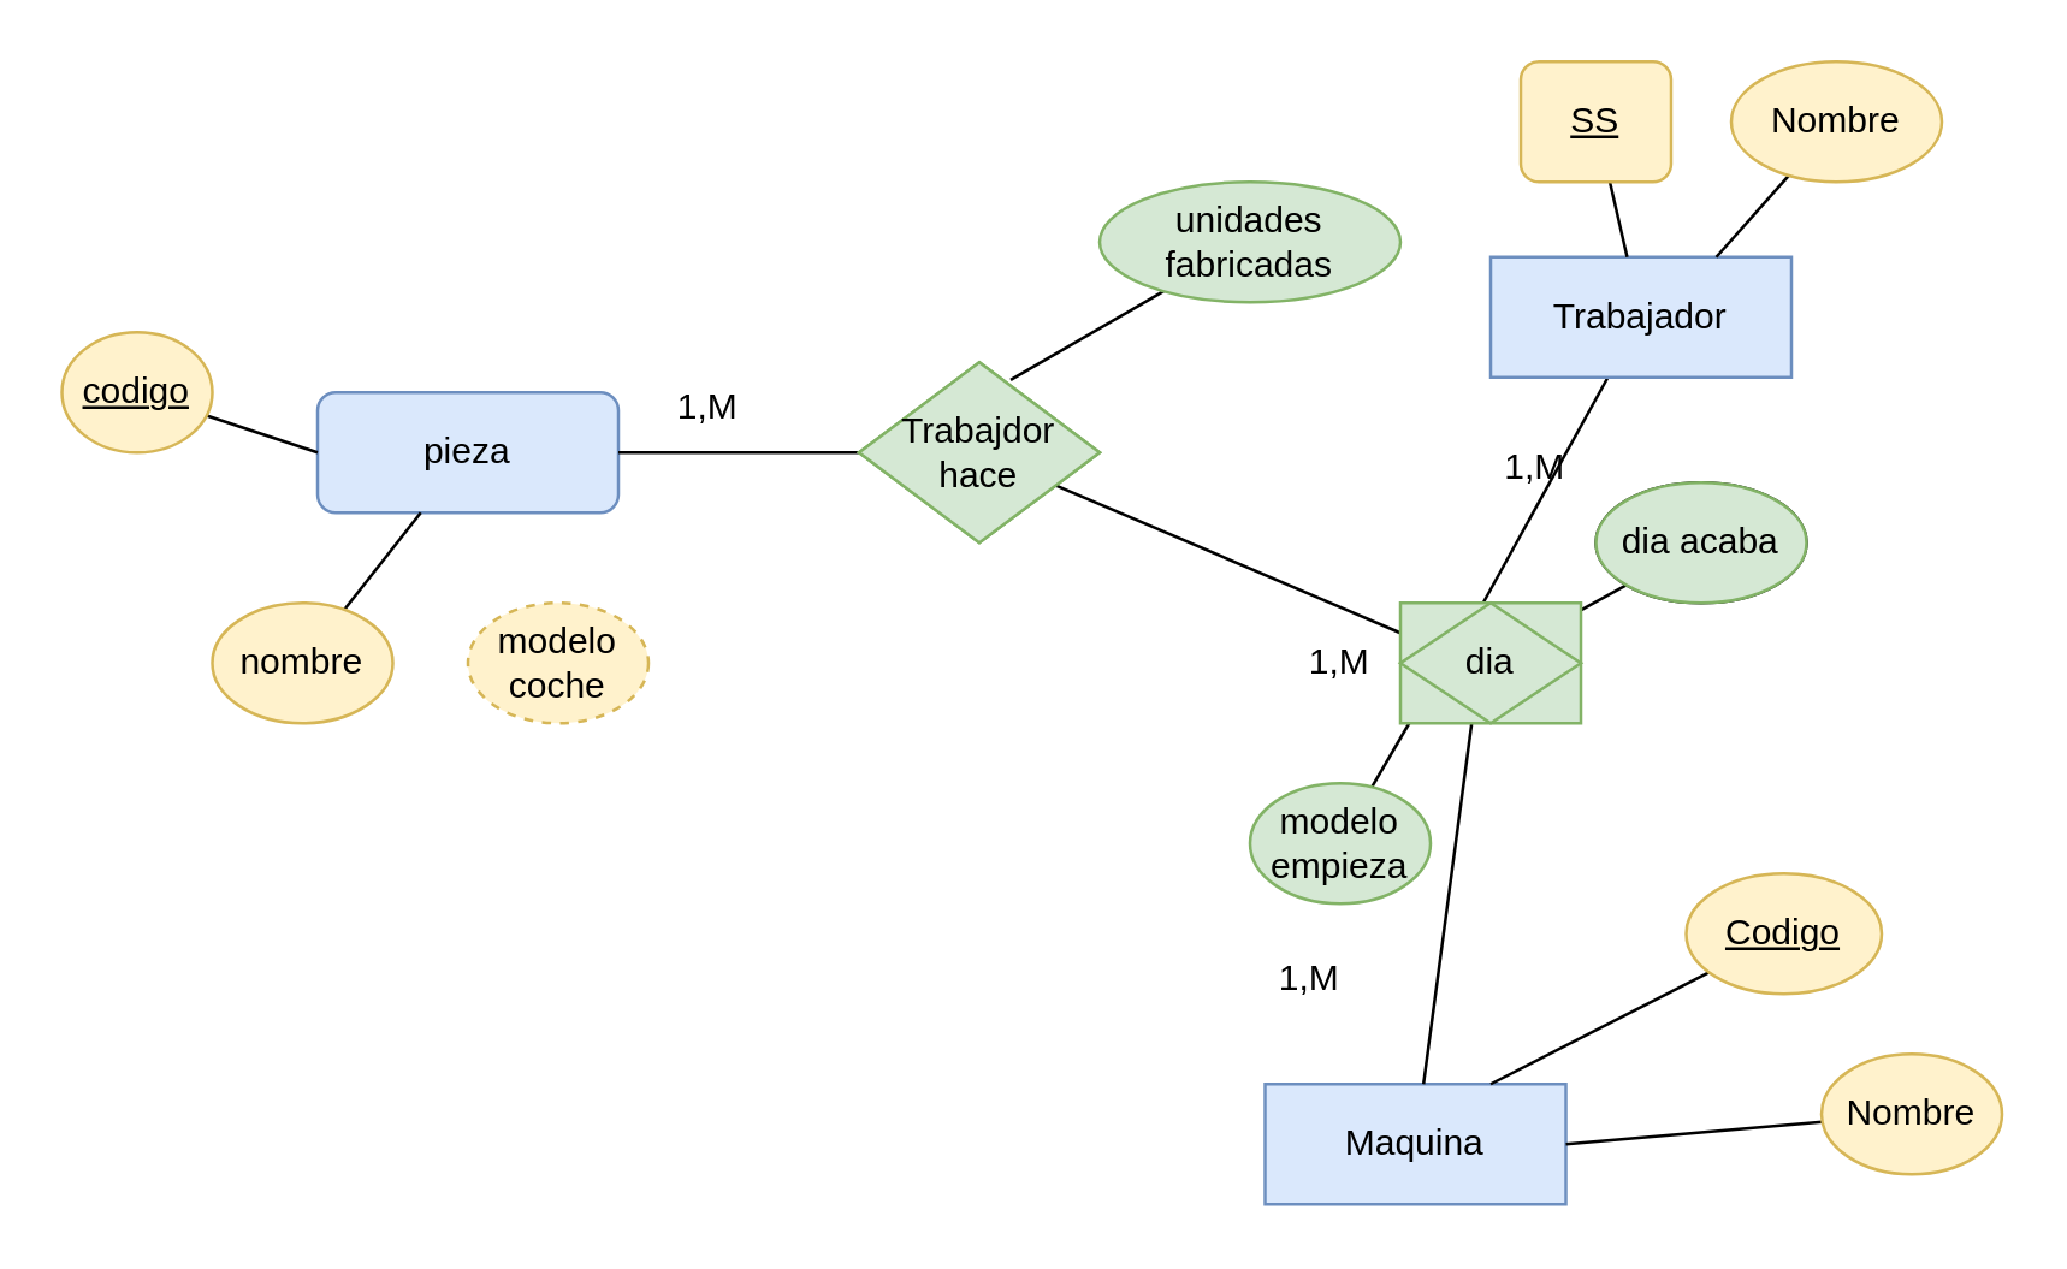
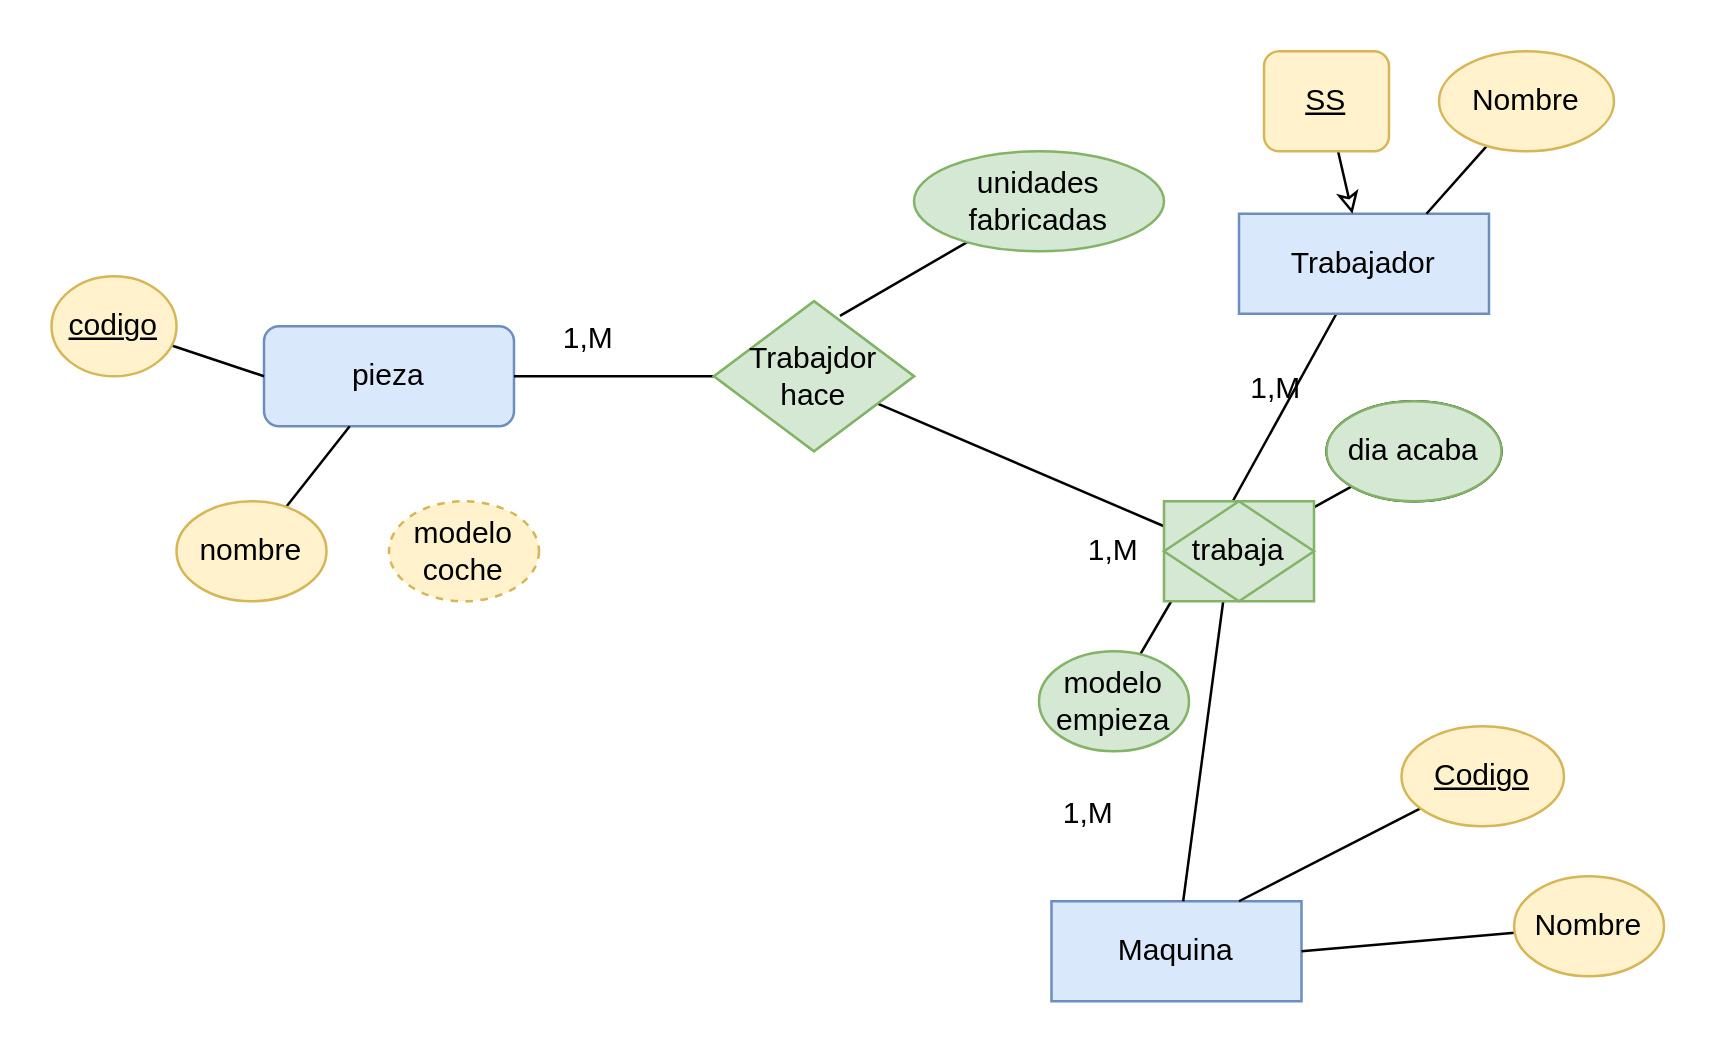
  <mxCell id="0" />
  <mxCell id="1" parent="0" />
  <mxCell id="2" value="pieza" style="whiteSpace=wrap;html=1;align=center;fillColor=#dae8fc;strokeColor=#6c8ebf;rounded=1;" parent="1" vertex="1"><mxGeometry x="105" y="130" width="100" height="40" as="geometry" /></mxCell>
  <mxCell id="3" style="edgeStyle=none;rounded=0;orthogonalLoop=1;jettySize=auto;html=1;endArrow=none;endFill=0;" parent="1" source="4" target="2" edge="1"><mxGeometry relative="1" as="geometry" /></mxCell>
  <mxCell id="4" value="nombre" style="ellipse;whiteSpace=wrap;html=1;align=center;fillColor=#fff2cc;strokeColor=#d6b656;" parent="1" vertex="1"><mxGeometry x="70" y="200" width="60" height="40" as="geometry" /></mxCell>
  <mxCell id="5" style="edgeStyle=none;rounded=0;orthogonalLoop=1;jettySize=auto;html=1;entryX=0;entryY=0.5;entryDx=0;entryDy=0;endArrow=none;endFill=0;" parent="1" source="6" target="2" edge="1"><mxGeometry relative="1" as="geometry" /></mxCell>
  <mxCell id="6" value="codigo" style="ellipse;whiteSpace=wrap;html=1;align=center;fontStyle=4;fillColor=#fff2cc;strokeColor=#d6b656;" parent="1" vertex="1"><mxGeometry x="20" y="110" width="50" height="40" as="geometry" /></mxCell>
  <mxCell id="7" value="modelo coche" style="ellipse;whiteSpace=wrap;html=1;align=center;fillColor=#fff2cc;strokeColor=#d6b656;dashed=1;" parent="1" vertex="1"><mxGeometry x="155" y="200" width="60" height="40" as="geometry" /></mxCell>
  <mxCell id="8" style="edgeStyle=none;rounded=0;orthogonalLoop=1;jettySize=auto;html=1;entryX=0.5;entryY=0;entryDx=0;entryDy=0;endArrow=none;endFill=0;" parent="1" source="9" edge="1"><mxGeometry relative="1" as="geometry"><mxPoint x="492.5" y="200" as="targetPoint" /></mxGeometry></mxCell>
  <mxCell id="9" value="Trabajador" style="whiteSpace=wrap;html=1;align=center;fillColor=#dae8fc;strokeColor=#6c8ebf;" parent="1" vertex="1"><mxGeometry x="495" y="85" width="100" height="40" as="geometry" /></mxCell>
  <mxCell id="10" style="edgeStyle=none;rounded=0;orthogonalLoop=1;jettySize=auto;html=1;entryX=1;entryY=1;entryDx=0;entryDy=0;endArrow=none;endFill=0;" parent="1" edge="1"><mxGeometry relative="1" as="geometry"><mxPoint x="653.284" y="314.142" as="sourcePoint" /><mxPoint x="653.284" y="314.142" as="targetPoint" /></mxGeometry></mxCell>
  <mxCell id="11" style="edgeStyle=none;rounded=0;orthogonalLoop=1;jettySize=auto;html=1;exitX=1;exitY=1;exitDx=0;exitDy=0;endArrow=none;endFill=0;" parent="1" edge="1"><mxGeometry relative="1" as="geometry"><mxPoint x="653.284" y="314.142" as="sourcePoint" /><mxPoint x="653.284" y="314.142" as="targetPoint" /></mxGeometry></mxCell>
  <mxCell id="12" style="edgeStyle=none;rounded=0;orthogonalLoop=1;jettySize=auto;html=1;entryX=1;entryY=0.5;entryDx=0;entryDy=0;endArrow=none;endFill=0;" parent="1" source="13" target="2" edge="1"><mxGeometry relative="1" as="geometry" /></mxCell>
  <mxCell id="13" value="Trabajdor hace" style="shape=rhombus;perimeter=rhombusPerimeter;whiteSpace=wrap;html=1;align=center;fillColor=#d5e8d4;strokeColor=#82b366;" parent="1" vertex="1"><mxGeometry x="285" y="120" width="80" height="60" as="geometry" /></mxCell>
  <mxCell id="14" style="edgeStyle=none;rounded=0;orthogonalLoop=1;jettySize=auto;html=1;entryX=0.75;entryY=0;entryDx=0;entryDy=0;endArrow=none;endFill=0;" parent="1" source="15" target="9" edge="1"><mxGeometry relative="1" as="geometry" /></mxCell>
  <mxCell id="15" value="Nombre" style="ellipse;whiteSpace=wrap;html=1;align=center;fillColor=#fff2cc;strokeColor=#d6b656;" parent="1" vertex="1"><mxGeometry x="575" y="20" width="70" height="40" as="geometry" /></mxCell>
- <mxCell id="16" style="edgeStyle=none;rounded=0;orthogonalLoop=1;jettySize=auto;html=1;endArrow=none;endFill=0;" parent="1" source="17" target="9" edge="1"><mxGeometry relative="1" as="geometry" /></mxCell>
+ <mxCell id="16" style="edgeStyle=none;rounded=0;orthogonalLoop=1;jettySize=auto;html=1;endArrow=classic;endFill=0;" parent="1" source="17" target="9" edge="1"><mxGeometry relative="1" as="geometry" /></mxCell>
  <mxCell id="17" value="SS" style="whiteSpace=wrap;html=1;align=center;fontStyle=4;fillColor=#fff2cc;strokeColor=#d6b656;rounded=1;" parent="1" vertex="1"><mxGeometry x="505" y="20" width="50" height="40" as="geometry" /></mxCell>
  <mxCell id="18" value="Maquina" style="whiteSpace=wrap;html=1;align=center;fillColor=#dae8fc;strokeColor=#6c8ebf;" parent="1" vertex="1"><mxGeometry x="420" y="360" width="100" height="40" as="geometry" /></mxCell>
  <mxCell id="19" style="edgeStyle=none;rounded=0;orthogonalLoop=1;jettySize=auto;html=1;entryX=0.75;entryY=0;entryDx=0;entryDy=0;endArrow=none;endFill=0;" parent="1" source="20" target="18" edge="1"><mxGeometry relative="1" as="geometry" /></mxCell>
  <mxCell id="20" value="Codigo" style="ellipse;whiteSpace=wrap;html=1;align=center;fontStyle=4;fillColor=#fff2cc;strokeColor=#d6b656;" parent="1" vertex="1"><mxGeometry x="560" y="290" width="65" height="40" as="geometry" /></mxCell>
  <mxCell id="21" style="edgeStyle=none;rounded=0;orthogonalLoop=1;jettySize=auto;html=1;entryX=1;entryY=0.5;entryDx=0;entryDy=0;endArrow=none;endFill=0;" parent="1" source="22" target="18" edge="1"><mxGeometry relative="1" as="geometry" /></mxCell>
  <mxCell id="22" value="Nombre" style="ellipse;whiteSpace=wrap;html=1;align=center;fillColor=#fff2cc;strokeColor=#d6b656;" parent="1" vertex="1"><mxGeometry x="605" y="350" width="60" height="40" as="geometry" /></mxCell>
  <mxCell id="23" style="edgeStyle=none;rounded=0;orthogonalLoop=1;jettySize=auto;html=1;entryX=0;entryY=1;entryDx=0;entryDy=0;endArrow=none;endFill=0;" parent="1" source="24" edge="1"><mxGeometry relative="1" as="geometry"><mxPoint x="473.75" y="230" as="targetPoint" /></mxGeometry></mxCell>
  <mxCell id="24" value="modelo empieza" style="ellipse;whiteSpace=wrap;html=1;align=center;fillColor=#d5e8d4;strokeColor=#82b366;" parent="1" vertex="1"><mxGeometry x="415" y="260" width="60" height="40" as="geometry" /></mxCell>
  <mxCell id="25" value="dia acaba" style="ellipse;whiteSpace=wrap;html=1;align=center;" parent="1" vertex="1"><mxGeometry x="530" y="160" width="70" height="40" as="geometry" /></mxCell>
  <mxCell id="26" style="edgeStyle=none;rounded=0;orthogonalLoop=1;jettySize=auto;html=1;entryX=0;entryY=0.25;entryDx=0;entryDy=0;endArrow=none;endFill=0;" parent="1" source="27" target="31" edge="1"><mxGeometry relative="1" as="geometry" /></mxCell>
  <mxCell id="27" value="Trabajdor hace" style="shape=rhombus;perimeter=rhombusPerimeter;whiteSpace=wrap;html=1;align=center;fillColor=#d5e8d4;strokeColor=#82b366;" parent="1" vertex="1"><mxGeometry x="285" y="120" width="80" height="60" as="geometry" /></mxCell>
  <mxCell id="28" style="edgeStyle=none;rounded=0;orthogonalLoop=1;jettySize=auto;html=1;entryX=1;entryY=0;entryDx=0;entryDy=0;endArrow=none;endFill=0;" parent="1" source="29" edge="1"><mxGeometry relative="1" as="geometry"><mxPoint x="511.25" y="210" as="targetPoint" /></mxGeometry></mxCell>
  <mxCell id="29" value="dia acaba" style="ellipse;whiteSpace=wrap;html=1;align=center;fillColor=#d5e8d4;strokeColor=#82b366;" parent="1" vertex="1"><mxGeometry x="530" y="160" width="70" height="40" as="geometry" /></mxCell>
  <mxCell id="30" style="edgeStyle=none;rounded=0;orthogonalLoop=1;jettySize=auto;html=1;endArrow=none;endFill=0;" parent="1" target="18" edge="1"><mxGeometry relative="1" as="geometry"><mxPoint x="488.944" y="238.103" as="sourcePoint" /></mxGeometry></mxCell>
- <mxCell id="31" value="dia" style="shape=associativeEntity;whiteSpace=wrap;html=1;align=center;fillColor=#d5e8d4;strokeColor=#82b366;" parent="1" vertex="1"><mxGeometry x="465" y="200" width="60" height="40" as="geometry" /></mxCell>
+ <mxCell id="31" value="trabaja" style="shape=associativeEntity;whiteSpace=wrap;html=1;align=center;fillColor=#d5e8d4;strokeColor=#82b366;" parent="1" vertex="1"><mxGeometry x="465" y="200" width="60" height="40" as="geometry" /></mxCell>
  <mxCell id="32" value="1,M" style="text;html=1;strokeColor=none;fillColor=none;align=center;verticalAlign=middle;whiteSpace=wrap;rounded=0;" parent="1" vertex="1"><mxGeometry x="490" y="140" width="40" height="30" as="geometry" /></mxCell>
  <mxCell id="33" value="1,M" style="text;html=1;strokeColor=none;fillColor=none;align=center;verticalAlign=middle;whiteSpace=wrap;rounded=0;" parent="1" vertex="1"><mxGeometry x="405" y="310" width="60" height="30" as="geometry" /></mxCell>
  <mxCell id="34" value="1,M" style="text;html=1;strokeColor=none;fillColor=none;align=center;verticalAlign=middle;whiteSpace=wrap;rounded=0;" parent="1" vertex="1"><mxGeometry x="205" y="120" width="60" height="30" as="geometry" /></mxCell>
  <mxCell id="35" value="1,M" style="text;html=1;strokeColor=none;fillColor=none;align=center;verticalAlign=middle;whiteSpace=wrap;rounded=0;" parent="1" vertex="1"><mxGeometry x="415" y="205" width="60" height="30" as="geometry" /></mxCell>
  <mxCell id="36" style="edgeStyle=none;rounded=0;orthogonalLoop=1;jettySize=auto;html=1;entryX=0.63;entryY=0.097;entryDx=0;entryDy=0;entryPerimeter=0;endArrow=none;endFill=0;" edge="1" parent="1" source="37" target="27"><mxGeometry relative="1" as="geometry" /></mxCell>
  <mxCell id="37" value="unidades fabricadas" style="ellipse;whiteSpace=wrap;html=1;align=center;fillColor=#d5e8d4;strokeColor=#82b366;" vertex="1" parent="1"><mxGeometry x="365" y="60" width="100" height="40" as="geometry" /></mxCell>
